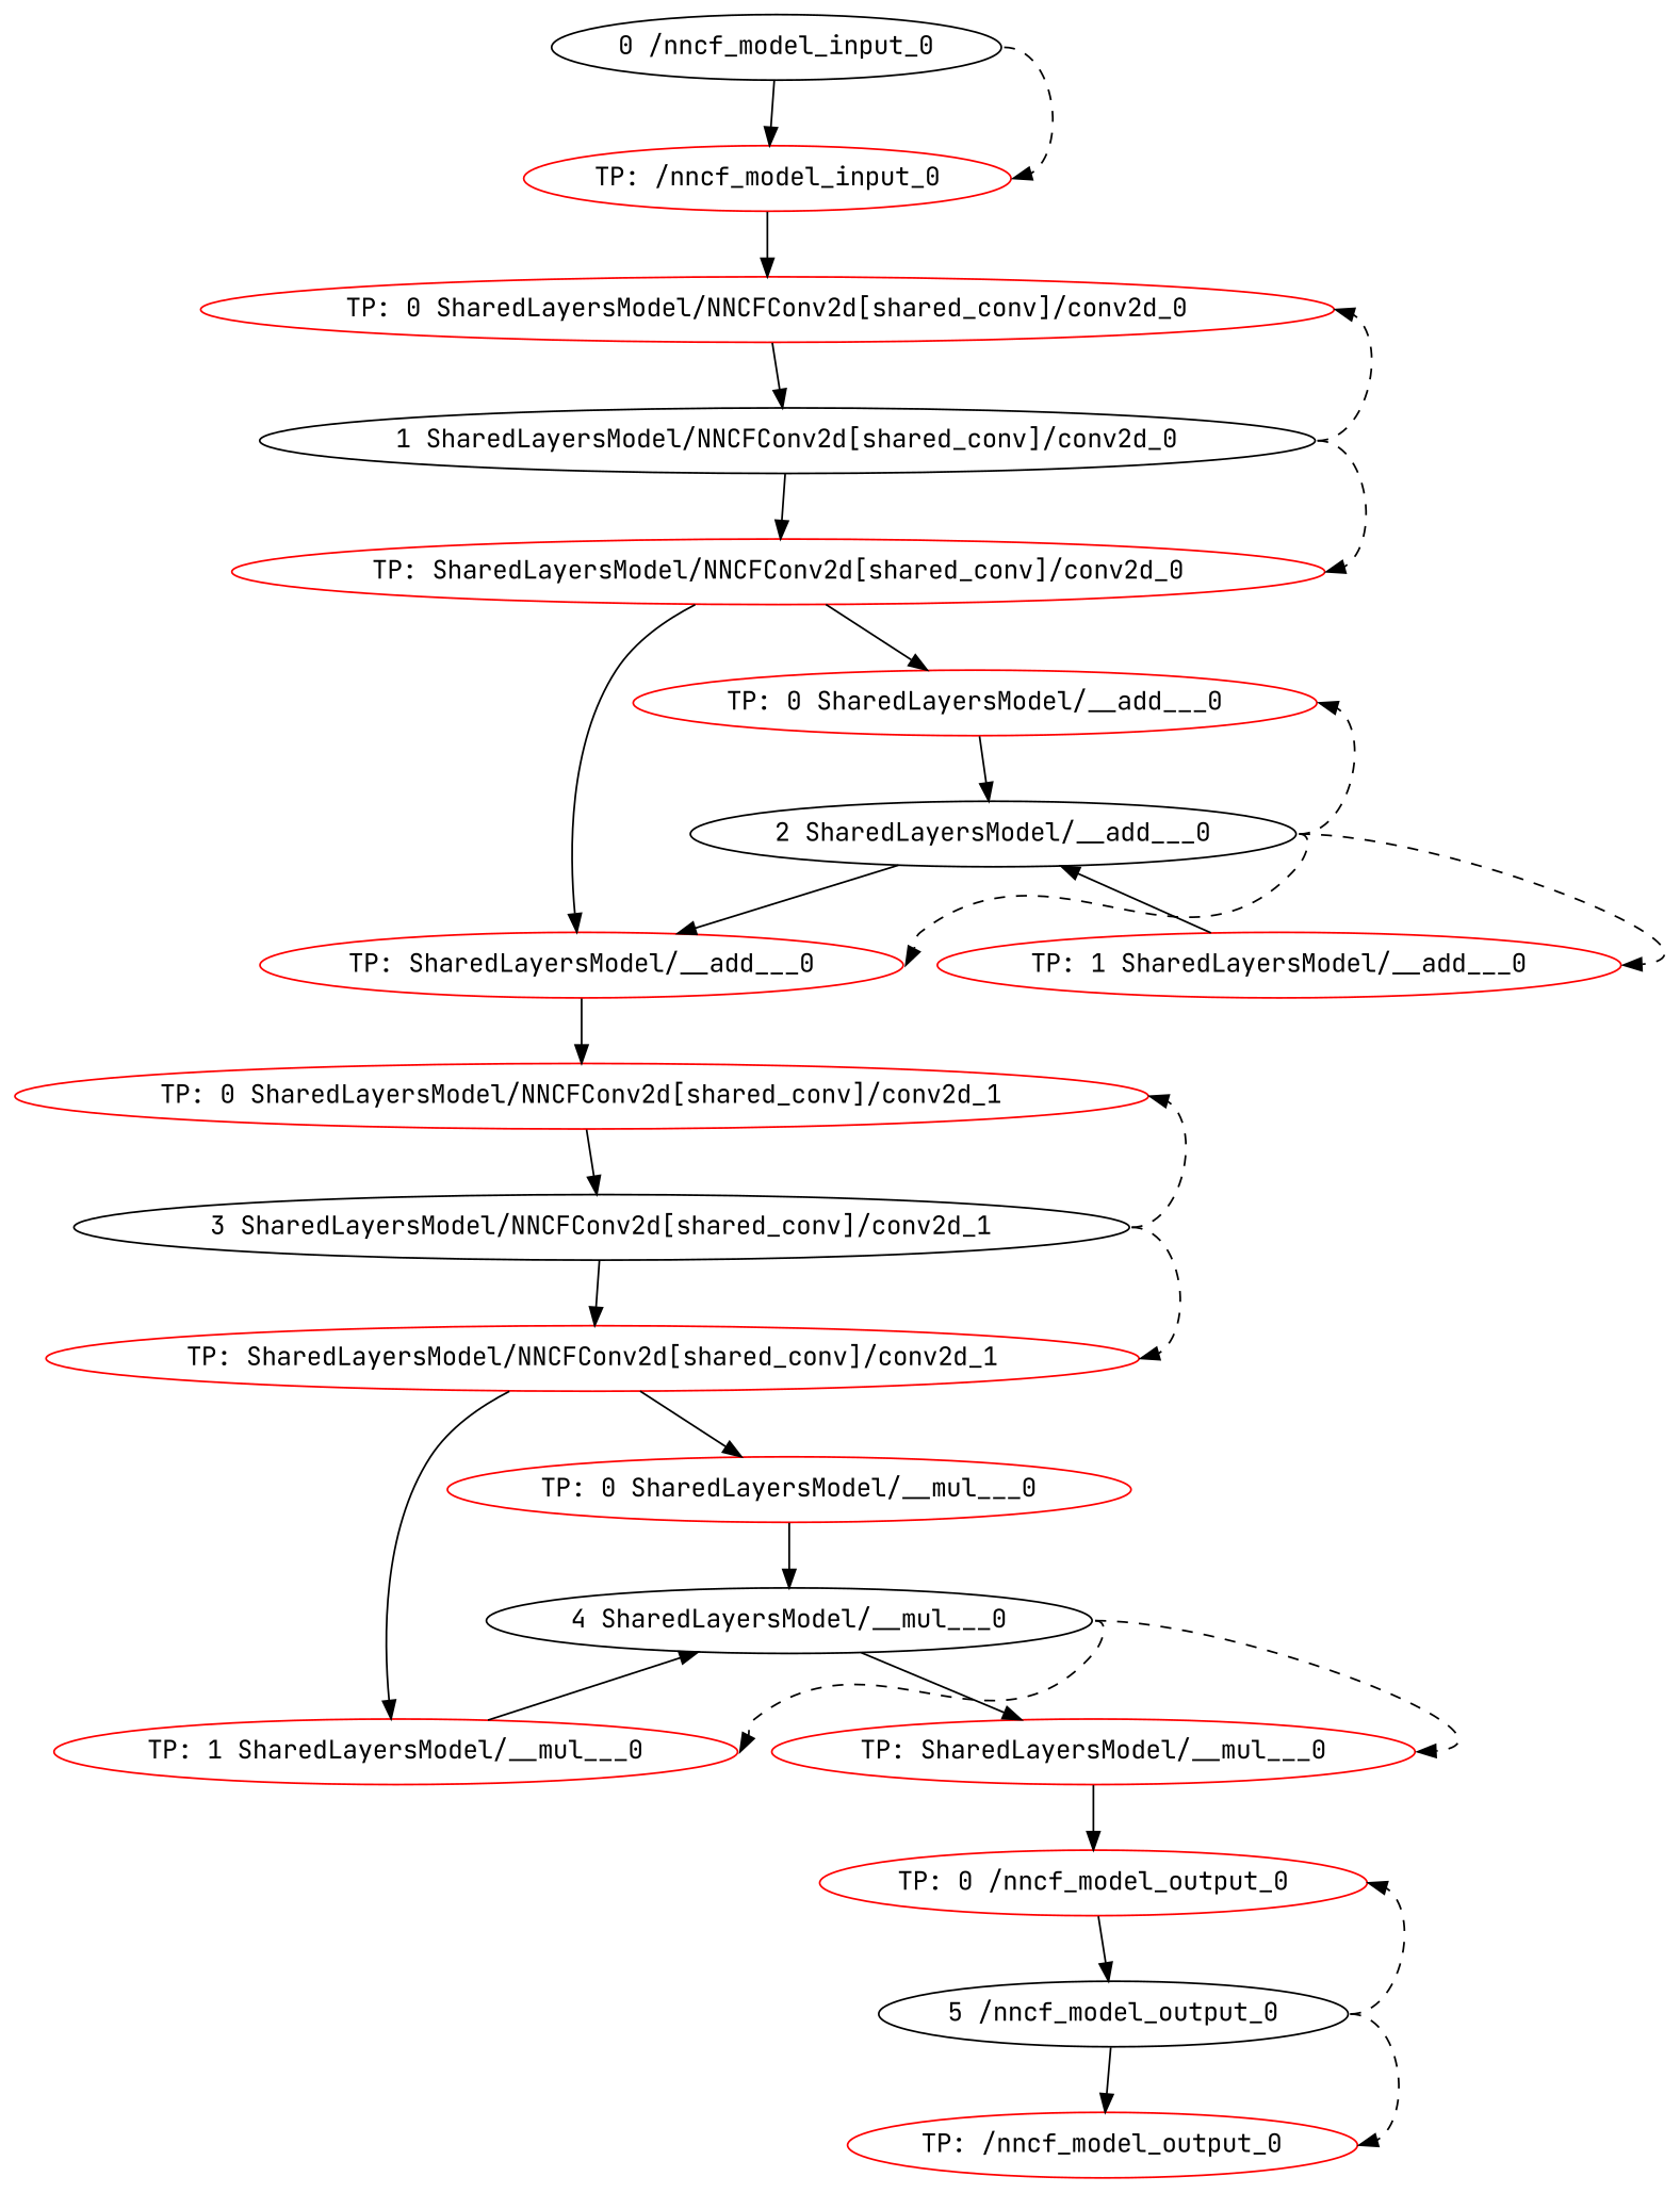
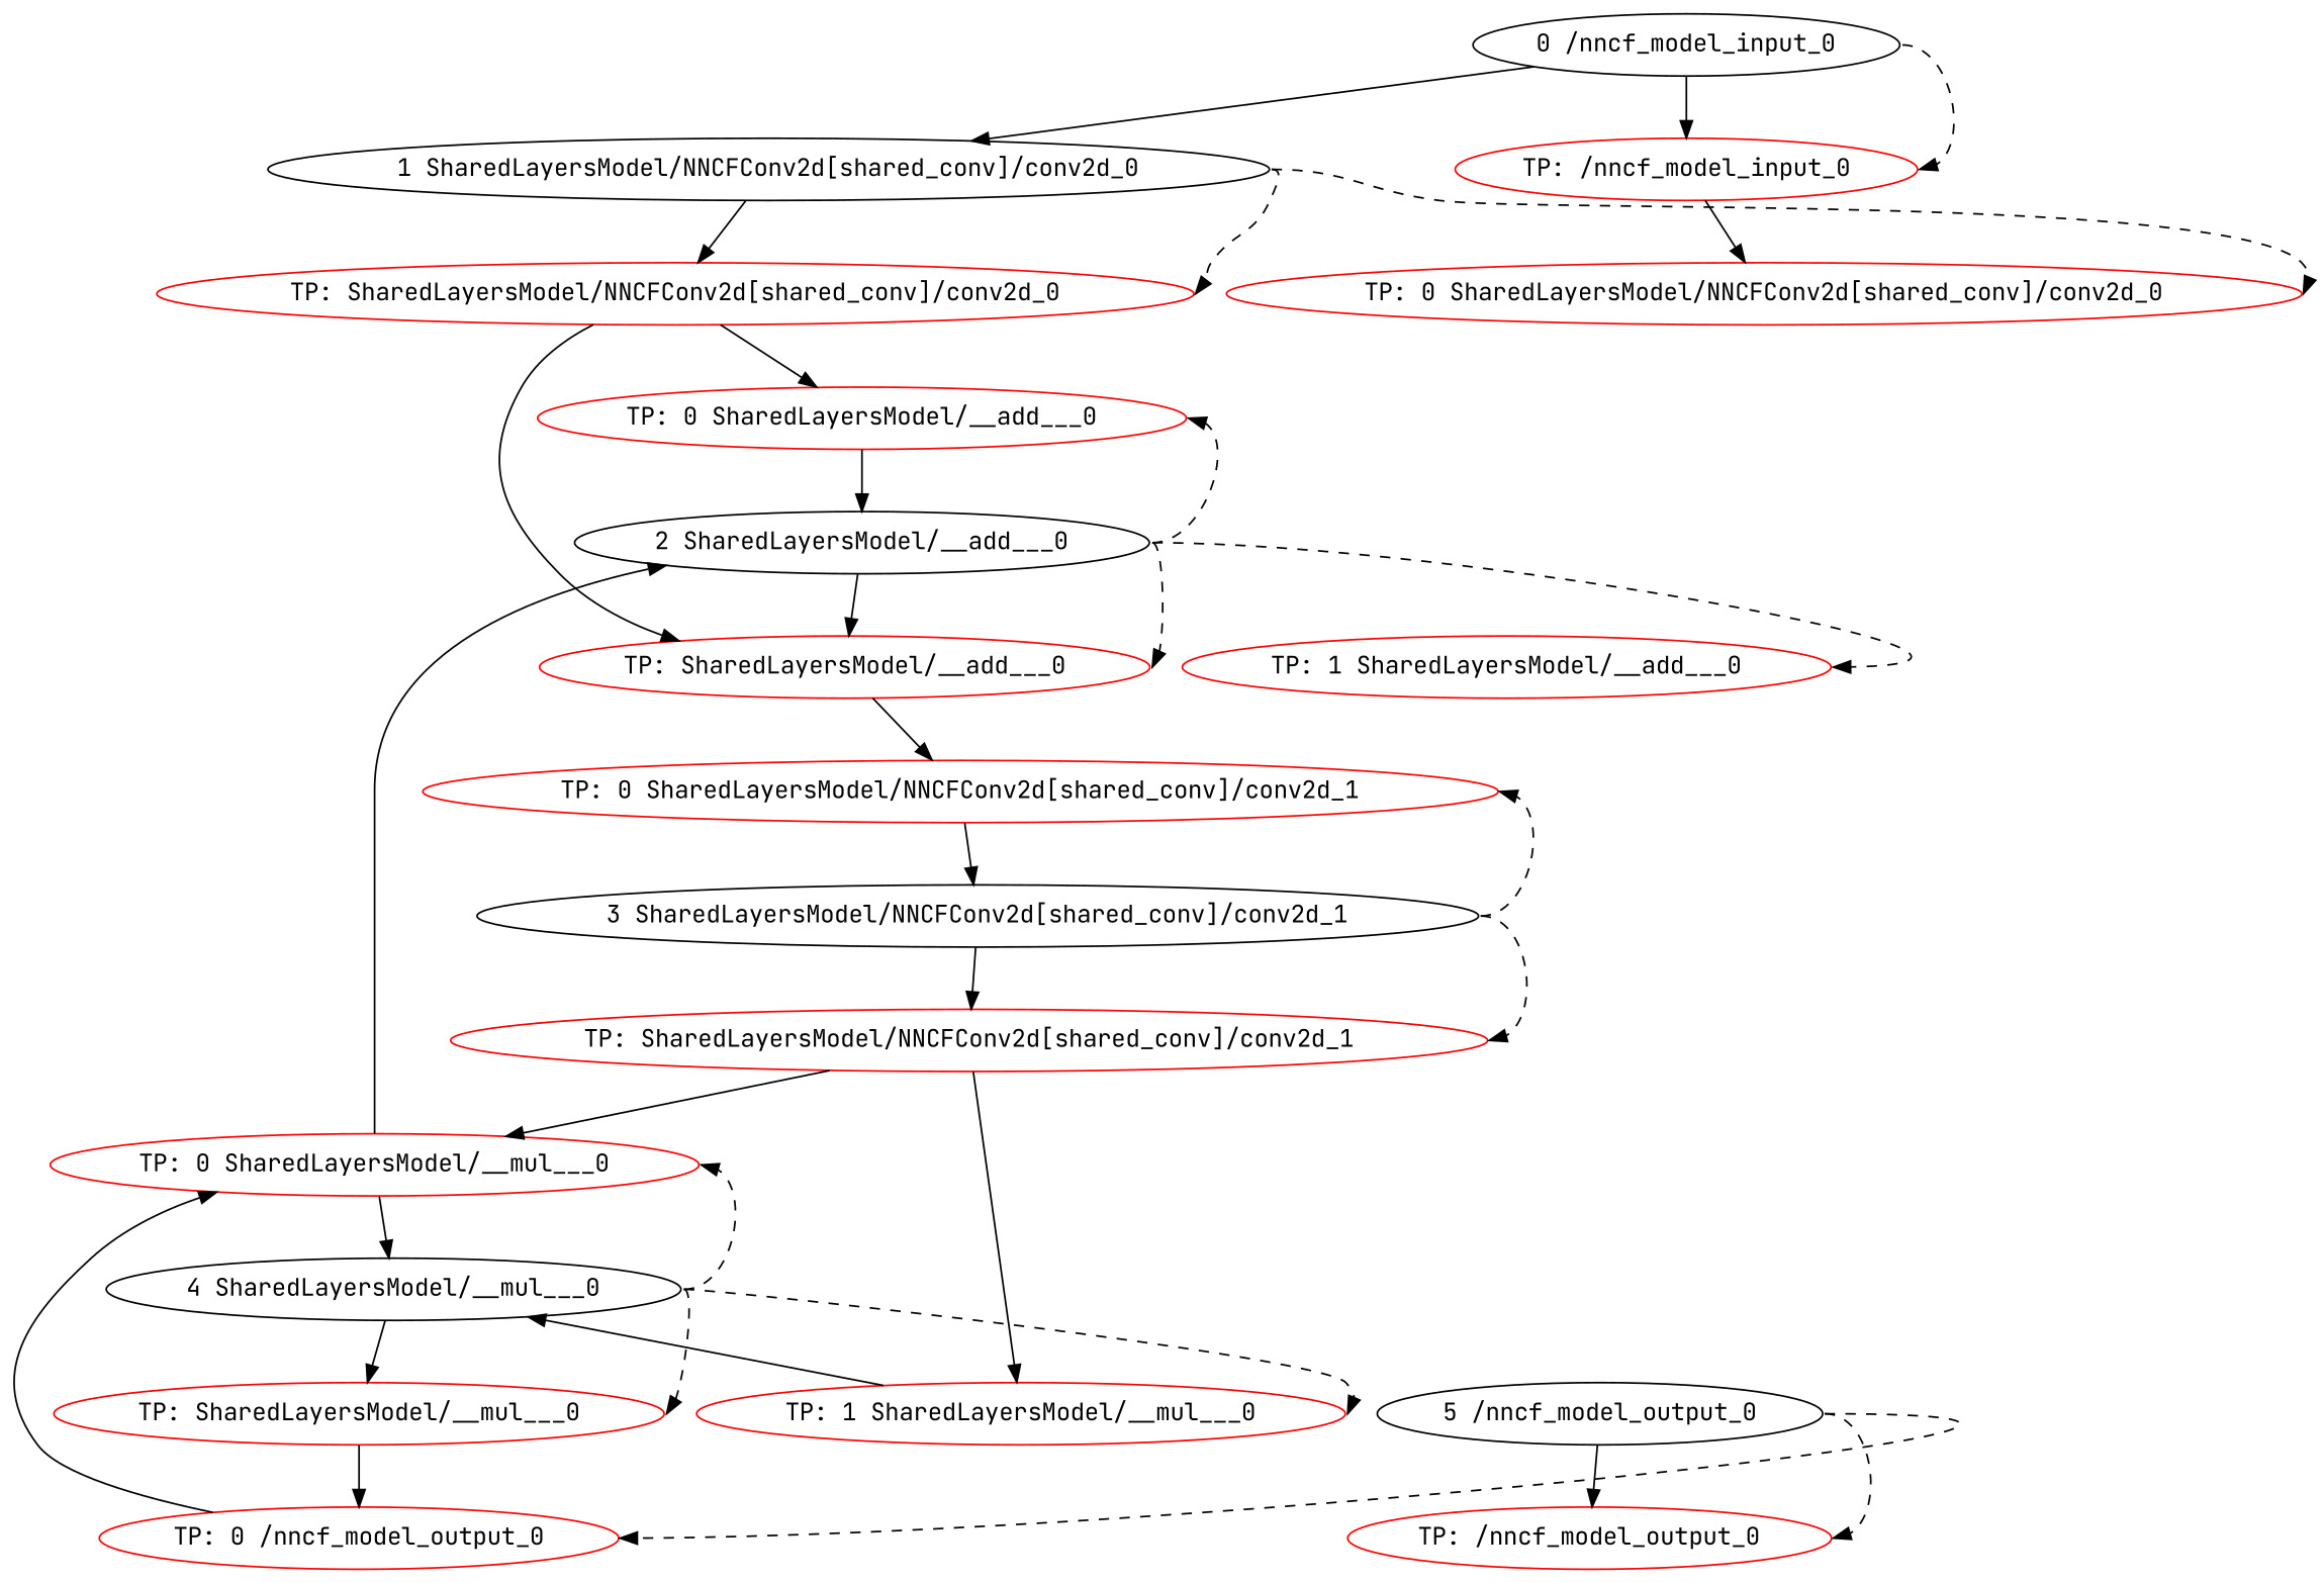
  digraph {
    fontname="JetBrains Mono"
    node [color=red fontname="JetBrains Mono"]
    edge [fontname="JetBrains Mono"]
    n1 [label="TP: /nncf_model_input_0"]
    n2 [label="TP: 0 SharedLayersModel/NNCFConv2d[shared_conv]/conv2d_0"]
    "0 /nncf_model_input_0" [color=""]
    "1 SharedLayersModel/NNCFConv2d[shared_conv]/conv2d_0" [color=""]
    n5 [label="TP: SharedLayersModel/NNCFConv2d[shared_conv]/conv2d_0"]
    n6 [label="TP: 0 SharedLayersModel/__add___0"]
    n7 [label="TP: SharedLayersModel/__add___0"]
    "2 SharedLayersModel/__add___0" [color=""]
    n9 [label="TP: 1 SharedLayersModel/__add___0"]
    n10 [label="TP: 0 SharedLayersModel/NNCFConv2d[shared_conv]/conv2d_1"]
    "3 SharedLayersModel/NNCFConv2d[shared_conv]/conv2d_1" [color=""]
    n12 [label="TP: SharedLayersModel/NNCFConv2d[shared_conv]/conv2d_1"]
    n13 [label="TP: 0 SharedLayersModel/__mul___0"]
    n14 [label="TP: 1 SharedLayersModel/__mul___0"]
    "4 SharedLayersModel/__mul___0" [color=""]
    n16 [label="TP: SharedLayersModel/__mul___0"]
    n17 [label="TP: 0 /nncf_model_output_0"]
    "5 /nncf_model_output_0" [color=""]
    n19 [label="TP: /nncf_model_output_0"]
    n1 -> n2
-   n2 -> "1 SharedLayersModel/NNCFConv2d[shared_conv]/conv2d_0"
+   "0 /nncf_model_input_0" -> "1 SharedLayersModel/NNCFConv2d[shared_conv]/conv2d_0"
    "0 /nncf_model_input_0" -> n1
    "0 /nncf_model_input_0" -> n1 [headport=e style=dashed tailport=e]
    "1 SharedLayersModel/NNCFConv2d[shared_conv]/conv2d_0" -> n2 [headport=e style=dashed tailport=e]
    "1 SharedLayersModel/NNCFConv2d[shared_conv]/conv2d_0" -> n5
    "1 SharedLayersModel/NNCFConv2d[shared_conv]/conv2d_0" -> n5 [headport=e style=dashed tailport=e]
    n5 -> n6
    n5 -> n7
    n6 -> "2 SharedLayersModel/__add___0"
    n7 -> n10
    "2 SharedLayersModel/__add___0" -> n6 [headport=e style=dashed tailport=e]
    "2 SharedLayersModel/__add___0" -> n7
    "2 SharedLayersModel/__add___0" -> n7 [headport=e style=dashed tailport=e]
    "2 SharedLayersModel/__add___0" -> n9 [headport=e style=dashed tailport=e]
-   n9 -> "2 SharedLayersModel/__add___0"
+   n13 -> "2 SharedLayersModel/__add___0"
    n10 -> "3 SharedLayersModel/NNCFConv2d[shared_conv]/conv2d_1"
    "3 SharedLayersModel/NNCFConv2d[shared_conv]/conv2d_1" -> n10 [headport=e style=dashed tailport=e]
    "3 SharedLayersModel/NNCFConv2d[shared_conv]/conv2d_1" -> n12
    "3 SharedLayersModel/NNCFConv2d[shared_conv]/conv2d_1" -> n12 [headport=e style=dashed tailport=e]
    n12 -> n13
    n12 -> n14
    n13 -> "4 SharedLayersModel/__mul___0"
    n14 -> "4 SharedLayersModel/__mul___0"
+   "4 SharedLayersModel/__mul___0" -> n13 [headport=e style=dashed tailport=e]
    "4 SharedLayersModel/__mul___0" -> n14 [headport=e style=dashed tailport=e]
    "4 SharedLayersModel/__mul___0" -> n16
    "4 SharedLayersModel/__mul___0" -> n16 [headport=e style=dashed tailport=e]
    n16 -> n17
-   n17 -> "5 /nncf_model_output_0"
+   n17 -> n13
    "5 /nncf_model_output_0" -> n17 [headport=e style=dashed tailport=e]
    "5 /nncf_model_output_0" -> n19
    "5 /nncf_model_output_0" -> n19 [headport=e style=dashed tailport=e]
  }
